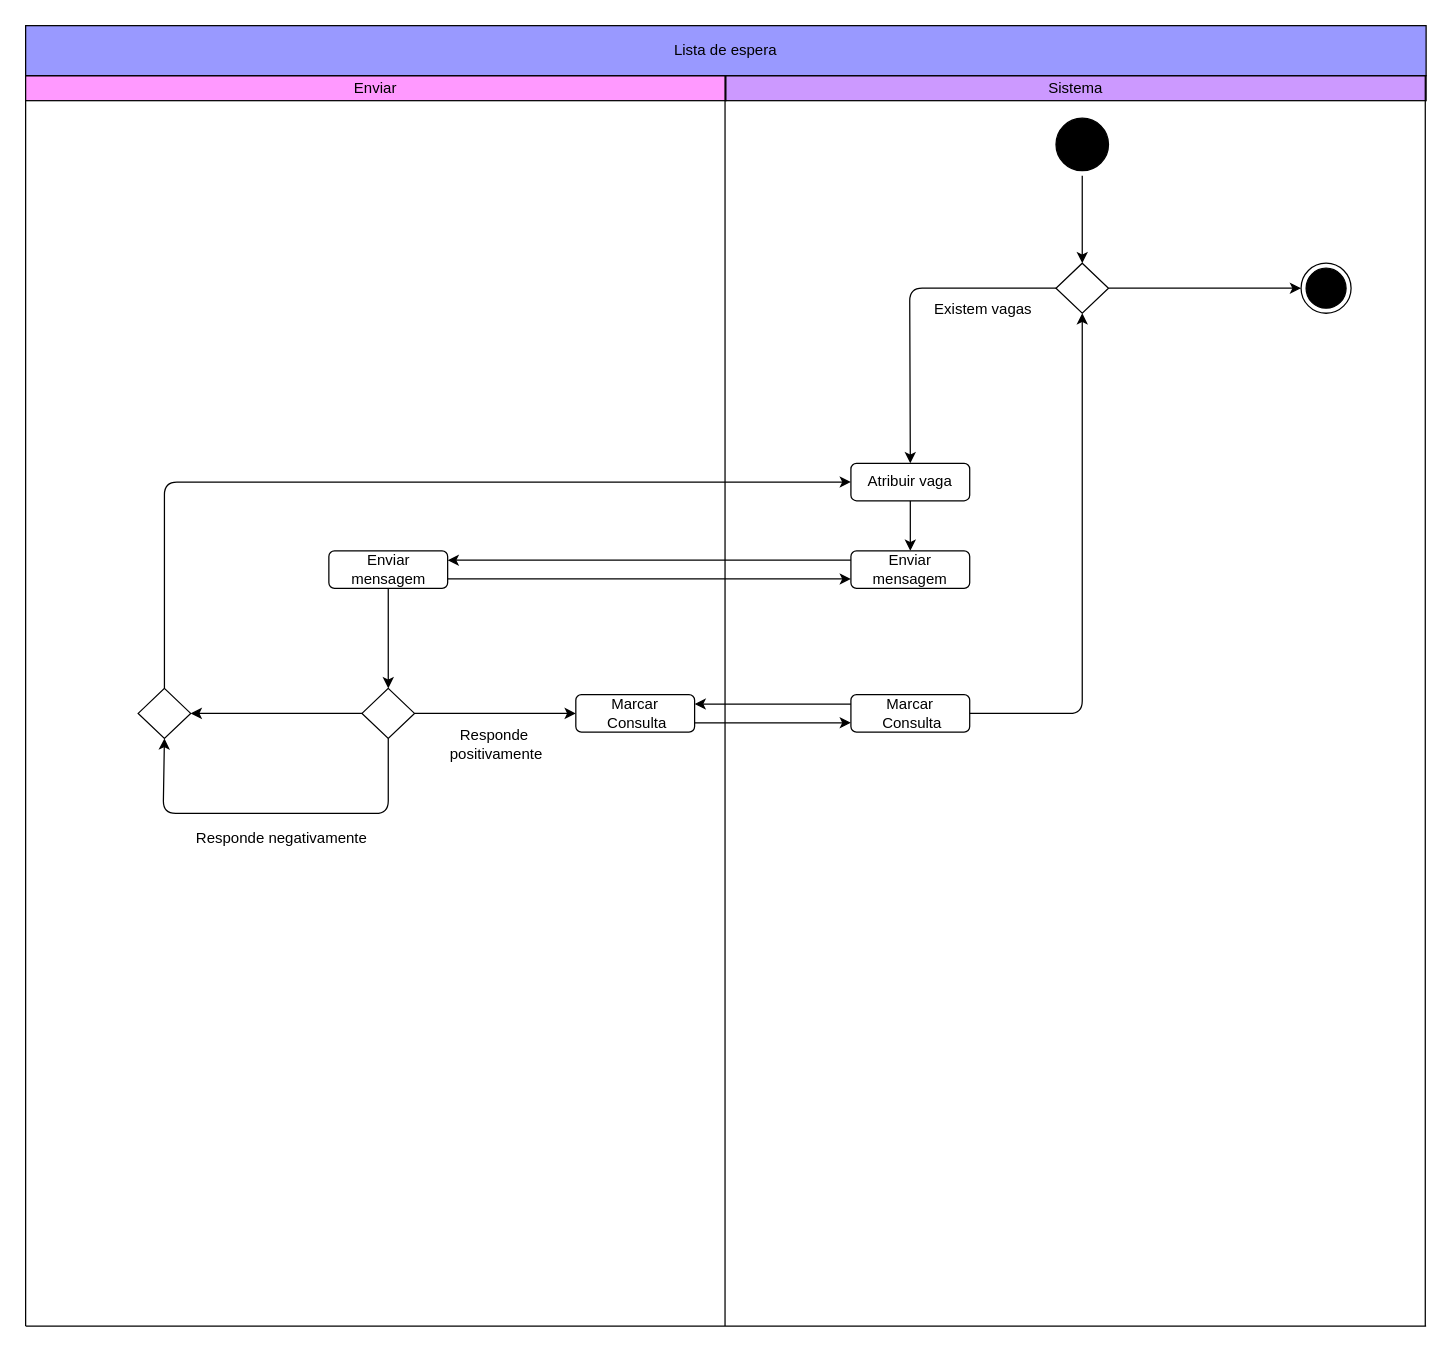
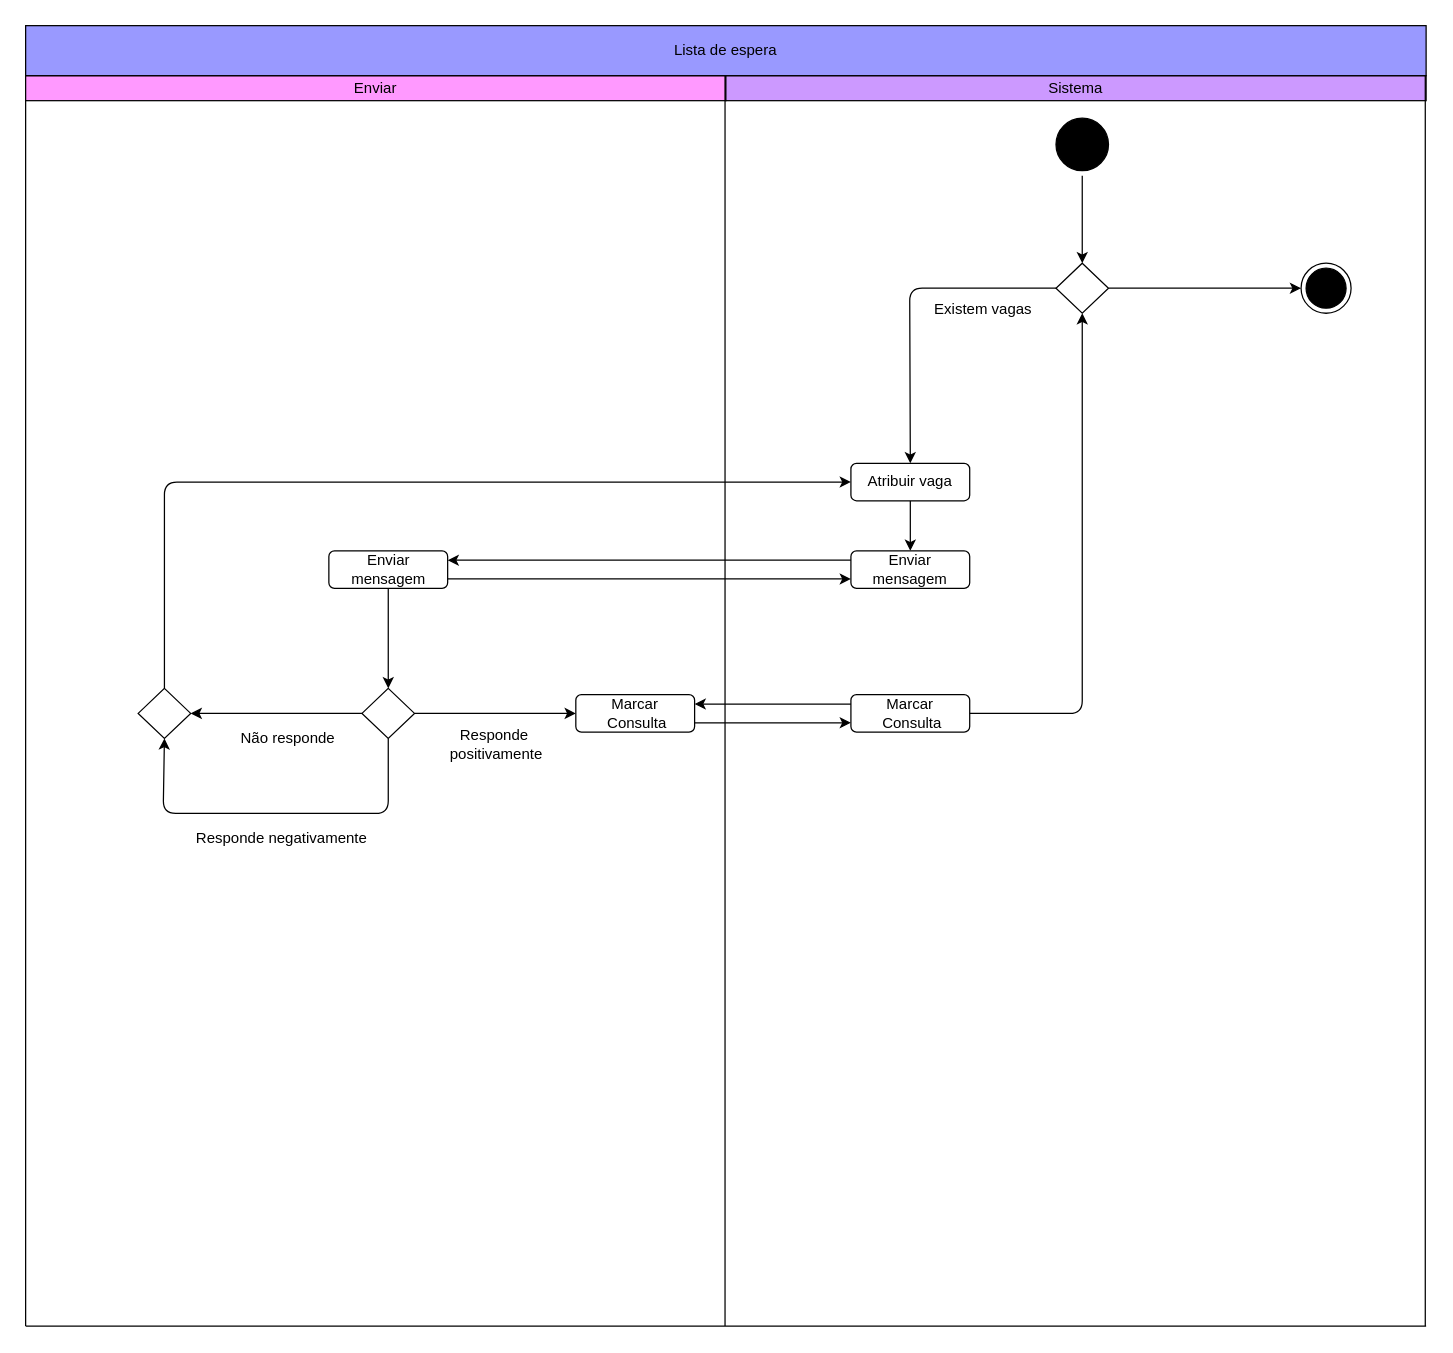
  <mxCell id="0" />
  <mxCell id="1" parent="0" />
  <mxCell id="2" value="Enviar" style="rounded=0;whiteSpace=wrap;html=1;fillColor=#FF99FF;" parent="1" vertex="1"><mxGeometry y="60" width="560" height="20" as="geometry" x="20" /></mxCell>
  <mxCell id="3" value="Sistema" style="rounded=0;whiteSpace=wrap;html=1;fillColor=#CC99FF;" parent="1" vertex="1"><mxGeometry x="580" y="60" width="560" height="20" as="geometry" /></mxCell>
  <mxCell id="4" value="" style="endArrow=none;html=1;entryX=0;entryY=1;entryDx=0;entryDy=0;" parent="1" edge="1"><mxGeometry width="50" height="50" relative="1" as="geometry"><mxPoint x="1139.33" y="1060" as="sourcePoint" /><mxPoint x="1139.33" as="targetPoint" y="20" /></mxGeometry></mxCell>
  <mxCell id="5" value="" style="endArrow=none;html=1;entryX=0;entryY=1;entryDx=0;entryDy=0;" parent="1" edge="1"><mxGeometry width="50" height="50" relative="1" as="geometry"><mxPoint x="579.33" y="1060" as="sourcePoint" /><mxPoint x="579.33" as="targetPoint" y="20" /></mxGeometry></mxCell>
  <mxCell id="6" value="Lista de espera" style="rounded=0;whiteSpace=wrap;html=1;fillColor=#9999FF;" parent="1" vertex="1"><mxGeometry width="1120" height="40" as="geometry" x="20" y="20" /></mxCell>
  <mxCell id="7" value="" style="endArrow=none;html=1;" parent="1" edge="1"><mxGeometry width="50" height="50" relative="1" as="geometry"><mxPoint y="1060" as="sourcePoint" x="20" /><mxPoint x="1140" y="1060" as="targetPoint" /></mxGeometry></mxCell>
  <mxCell id="8" value="" style="endArrow=none;html=1;shadow=0;strokeColor=#000000;entryX=0;entryY=1;entryDx=0;entryDy=0;" parent="1" target="2" edge="1"><mxGeometry width="50" height="50" relative="1" as="geometry"><mxPoint y="1060" as="sourcePoint" x="20" /><mxPoint x="260" y="140" as="targetPoint" /></mxGeometry></mxCell>
  <mxCell id="9" style="edgeStyle=orthogonalEdgeStyle;rounded=0;orthogonalLoop=1;jettySize=auto;html=1;" edge="1" parent="1" source="10" target="33"><mxGeometry relative="1" as="geometry" /></mxCell>
  <mxCell id="10" value="" style="ellipse;html=1;shape=startState;fillColor=#000000;" parent="1" vertex="1"><mxGeometry x="840" y="90" width="50" height="50" as="geometry" /></mxCell>
  <mxCell id="11" style="edgeStyle=orthogonalEdgeStyle;rounded=1;orthogonalLoop=1;jettySize=auto;html=1;entryX=0.5;entryY=0;entryDx=0;entryDy=0;shadow=0;strokeColor=#000000;" parent="1" source="12" target="13" edge="1"><mxGeometry relative="1" as="geometry" /></mxCell>
  <mxCell id="12" value="Atribuir vaga" style="rounded=1;whiteSpace=wrap;html=1;strokeColor=#000000;fillColor=#FFFFFF;" parent="1" vertex="1"><mxGeometry x="680" y="370" width="95" height="30" as="geometry" /></mxCell>
  <mxCell id="13" value="Enviar mensagem" style="rounded=1;whiteSpace=wrap;html=1;strokeColor=#000000;fillColor=#FFFFFF;" parent="1" vertex="1"><mxGeometry x="680" y="440" width="95" height="30" as="geometry" /></mxCell>
  <mxCell id="14" style="edgeStyle=orthogonalEdgeStyle;rounded=1;orthogonalLoop=1;jettySize=auto;html=1;entryX=0.5;entryY=0;entryDx=0;entryDy=0;shadow=0;strokeColor=#000000;" parent="1" source="15" target="20" edge="1"><mxGeometry relative="1" as="geometry" /></mxCell>
  <mxCell id="15" value="Enviar mensagem" style="rounded=1;whiteSpace=wrap;html=1;strokeColor=#000000;fillColor=#FFFFFF;" parent="1" vertex="1"><mxGeometry x="262.5" y="440" width="95" height="30" as="geometry" /></mxCell>
  <mxCell id="16" value="" style="endArrow=classic;html=1;shadow=0;strokeColor=#000000;exitX=0;exitY=0.25;exitDx=0;exitDy=0;entryX=1;entryY=0.25;entryDx=0;entryDy=0;" parent="1" source="13" target="15" edge="1"><mxGeometry width="50" height="50" relative="1" as="geometry"><mxPoint x="730" y="610" as="sourcePoint" /><mxPoint x="780" y="560" as="targetPoint" /></mxGeometry></mxCell>
  <mxCell id="17" value="" style="endArrow=classic;html=1;shadow=0;strokeColor=#000000;exitX=1;exitY=0.75;exitDx=0;exitDy=0;entryX=0;entryY=0.75;entryDx=0;entryDy=0;" parent="1" source="15" target="13" edge="1"><mxGeometry width="50" height="50" relative="1" as="geometry"><mxPoint x="730" y="610" as="sourcePoint" /><mxPoint x="780" y="560" as="targetPoint" /></mxGeometry></mxCell>
  <mxCell id="18" style="edgeStyle=orthogonalEdgeStyle;rounded=1;orthogonalLoop=1;jettySize=auto;html=1;entryX=1;entryY=0.5;entryDx=0;entryDy=0;shadow=0;strokeColor=#000000;" parent="1" source="20" target="21" edge="1"><mxGeometry relative="1" as="geometry" /></mxCell>
  <mxCell id="19" style="edgeStyle=orthogonalEdgeStyle;rounded=1;orthogonalLoop=1;jettySize=auto;html=1;entryX=0;entryY=0.5;entryDx=0;entryDy=0;shadow=0;strokeColor=#000000;" parent="1" source="20" target="26" edge="1"><mxGeometry relative="1" as="geometry" /></mxCell>
  <mxCell id="20" value="" style="rhombus;whiteSpace=wrap;html=1;strokeColor=#000000;fillColor=#FFFFFF;" parent="1" vertex="1"><mxGeometry x="289" y="550" width="42" height="40" as="geometry" /></mxCell>
  <mxCell id="21" value="" style="rhombus;whiteSpace=wrap;html=1;strokeColor=#000000;fillColor=#FFFFFF;" parent="1" vertex="1"><mxGeometry x="110" y="550" width="42" height="40" as="geometry" /></mxCell>
  <mxCell id="22" value="" style="endArrow=classic;html=1;shadow=0;strokeColor=#000000;exitX=0.5;exitY=1;exitDx=0;exitDy=0;entryX=0.5;entryY=1;entryDx=0;entryDy=0;" parent="1" source="20" target="21" edge="1"><mxGeometry width="50" height="50" relative="1" as="geometry"><mxPoint x="360" y="610" as="sourcePoint" /><mxPoint x="60" y="650" as="targetPoint" /><Array as="points"><mxPoint x="310" y="650" /><mxPoint x="130" y="650" /></Array></mxGeometry></mxCell>
+ <mxCell id="23" value="Não responde" style="text;html=1;strokeColor=none;align=center;verticalAlign=middle;whiteSpace=wrap;rounded=0;fillColor=#ffffff;" parent="1" vertex="1"><mxGeometry x="180" y="580" width="100" height="20" as="geometry" /></mxCell>
  <mxCell id="24" value="Responde negativamente" style="text;html=1;strokeColor=none;align=center;verticalAlign=middle;whiteSpace=wrap;rounded=0;fillColor=#ffffff;" parent="1" vertex="1"><mxGeometry x="150" y="660" width="150" height="20" as="geometry" /></mxCell>
  <mxCell id="25" value="" style="endArrow=classic;html=1;shadow=0;strokeColor=#000000;exitX=0.5;exitY=0;exitDx=0;exitDy=0;entryX=0;entryY=0.5;entryDx=0;entryDy=0;" parent="1" source="21" target="12" edge="1"><mxGeometry width="50" height="50" relative="1" as="geometry"><mxPoint x="360" y="600" as="sourcePoint" /><mxPoint x="410" y="550" as="targetPoint" /><Array as="points"><mxPoint x="131" y="385" /></Array></mxGeometry></mxCell>
  <mxCell id="26" value="Marcar&lt;br&gt;&amp;nbsp;Consulta" style="rounded=1;whiteSpace=wrap;html=1;strokeColor=#000000;fillColor=#FFFFFF;" parent="1" vertex="1"><mxGeometry x="460" y="555" width="95" height="30" as="geometry" /></mxCell>
  <mxCell id="27" value="Marcar&lt;br&gt;&amp;nbsp;Consulta" style="rounded=1;whiteSpace=wrap;html=1;strokeColor=#000000;fillColor=#FFFFFF;" parent="1" vertex="1"><mxGeometry x="680" y="555" width="95" height="30" as="geometry" /></mxCell>
  <mxCell id="28" value="Responde&lt;br&gt;&amp;nbsp;positivamente" style="text;html=1;strokeColor=none;align=center;verticalAlign=middle;whiteSpace=wrap;rounded=0;fillColor=#ffffff;" parent="1" vertex="1"><mxGeometry x="350" y="580" width="90" height="30" as="geometry" /></mxCell>
  <mxCell id="29" value="" style="endArrow=classic;html=1;shadow=0;strokeColor=#000000;exitX=0;exitY=0.25;exitDx=0;exitDy=0;entryX=1;entryY=0.25;entryDx=0;entryDy=0;" parent="1" source="27" target="26" edge="1"><mxGeometry width="50" height="50" relative="1" as="geometry"><mxPoint x="360" y="590" as="sourcePoint" /><mxPoint x="410" y="540" as="targetPoint" /></mxGeometry></mxCell>
  <mxCell id="30" value="" style="endArrow=classic;html=1;shadow=0;strokeColor=#000000;exitX=1;exitY=0.75;exitDx=0;exitDy=0;entryX=0;entryY=0.75;entryDx=0;entryDy=0;" parent="1" source="26" target="27" edge="1"><mxGeometry width="50" height="50" relative="1" as="geometry"><mxPoint x="360" y="590" as="sourcePoint" /><mxPoint x="410" y="540" as="targetPoint" /></mxGeometry></mxCell>
  <mxCell id="31" value="" style="ellipse;html=1;shape=endState;fillColor=#000000;" parent="1" vertex="1"><mxGeometry x="1040" y="210" width="40" height="40" as="geometry" /></mxCell>
  <mxCell id="32" style="edgeStyle=orthogonalEdgeStyle;rounded=0;orthogonalLoop=1;jettySize=auto;html=1;entryX=0;entryY=0.5;entryDx=0;entryDy=0;" edge="1" parent="1" source="33" target="31"><mxGeometry relative="1" as="geometry" /></mxCell>
  <mxCell id="33" value="" style="rhombus;whiteSpace=wrap;html=1;strokeColor=#000000;fillColor=#FFFFFF;" vertex="1" parent="1"><mxGeometry x="844" y="210" width="42" height="40" as="geometry" /></mxCell>
  <mxCell id="34" style="edgeStyle=orthogonalEdgeStyle;rounded=1;orthogonalLoop=1;jettySize=auto;html=1;shadow=0;strokeColor=#000000;" edge="1" parent="1" source="27" target="33"><mxGeometry relative="1" as="geometry"><mxPoint x="865" y="585" as="sourcePoint" /><mxPoint x="865" y="710" as="targetPoint" /></mxGeometry></mxCell>
  <mxCell id="35" value="Existem vagas" style="text;html=1;strokeColor=none;align=center;verticalAlign=middle;whiteSpace=wrap;rounded=0;fillColor=#ffffff;" vertex="1" parent="1"><mxGeometry x="741" y="237" width="90" height="20" as="geometry" /></mxCell>
  <mxCell id="36" value="" style="endArrow=classic;html=1;exitX=0;exitY=0.5;exitDx=0;exitDy=0;entryX=0.5;entryY=0;entryDx=0;entryDy=0;" edge="1" parent="1" source="33" target="12"><mxGeometry width="50" height="50" relative="1" as="geometry"><mxPoint x="713" y="301" as="sourcePoint" /><mxPoint x="763" y="251" as="targetPoint" /><Array as="points"><mxPoint x="727" y="230" /></Array></mxGeometry></mxCell>
